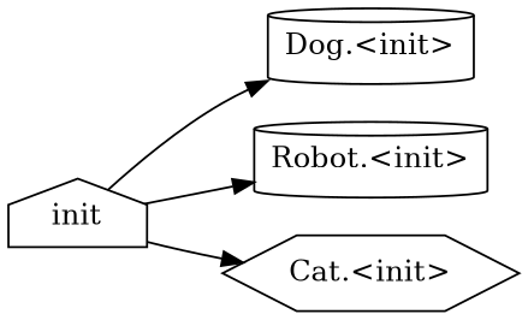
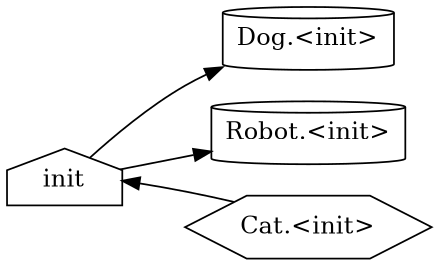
  digraph {
    rankdir=LR
    node [shape=cylinder]
    n1 [label=init shape=house]
    "Dog.<init>"
    "Robot.<init>"
    "Cat.<init>" [shape=hexagon]
    n1 -> "Dog.<init>"
    n1 -> "Robot.<init>"
-   n1 -> "Cat.<init>"
+   "Cat.<init>" -> n1
  }
